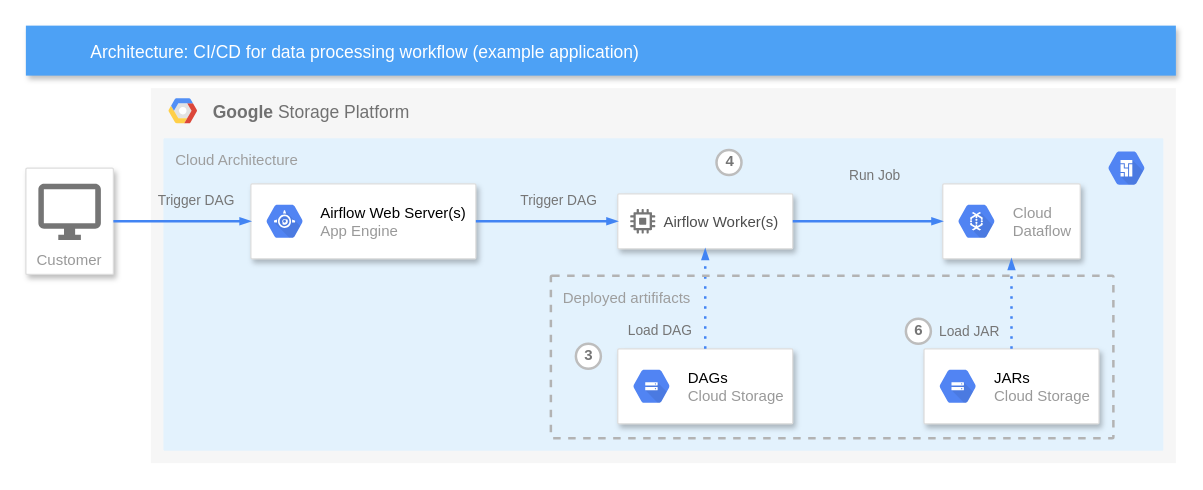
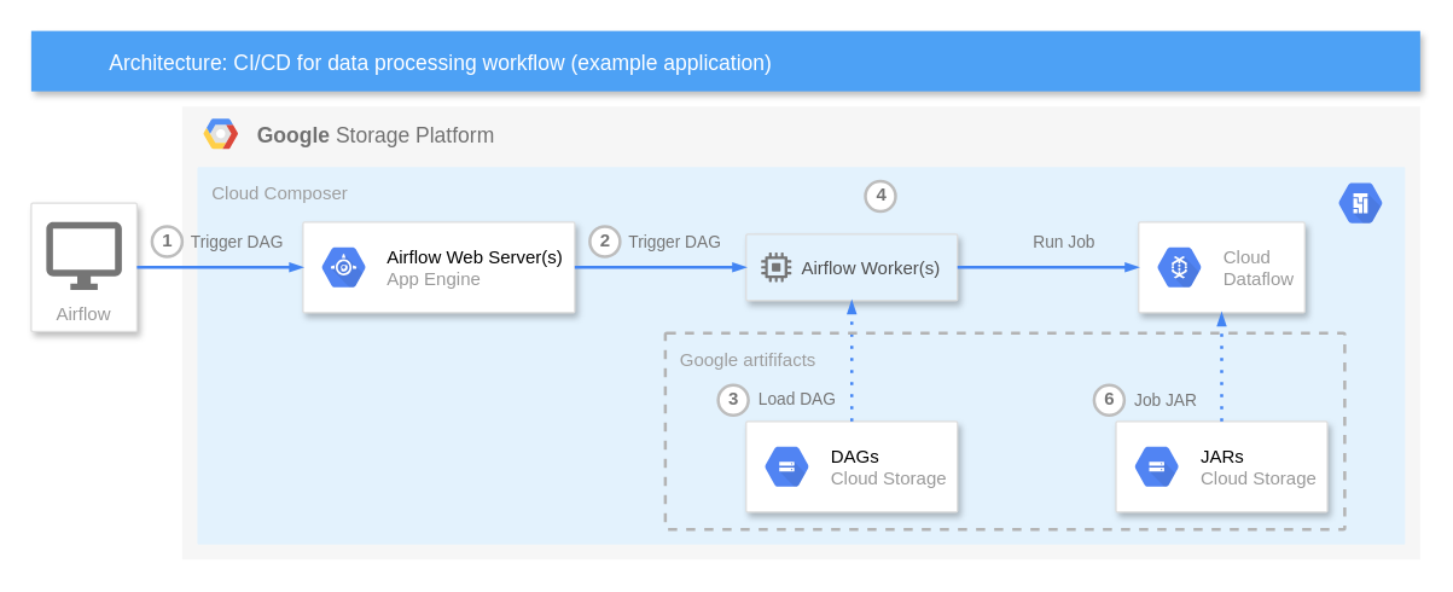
  <mxCell id="0" />
  <mxCell id="1" parent="0" />
  <mxCell id="2" value="&lt;b&gt;Google &lt;/b&gt;Storage Platform" style="fillColor=#F6F6F6;strokeColor=none;shadow=0;gradientColor=none;fontSize=14;align=left;spacing=10;fontColor=#717171;9E9E9E;verticalAlign=top;spacingTop=-4;fontStyle=0;spacingLeft=40;html=1;container=0;" parent="1" vertex="1"><mxGeometry x="120" y="70" width="820" height="300" as="geometry" /></mxCell>
- <mxCell id="3" value="Cloud Architecture" style="points=[[0,0,0],[0.25,0,0],[0.5,0,0],[0.75,0,0],[1,0,0],[1,0.25,0],[1,0.5,0],[1,0.75,0],[1,1,0],[0.75,1,0],[0.5,1,0],[0.25,1,0],[0,1,0],[0,0.75,0],[0,0.5,0],[0,0.25,0]];rounded=1;absoluteArcSize=1;arcSize=2;html=1;strokeColor=none;gradientColor=none;shadow=0;dashed=0;fontSize=12;fontColor=#9E9E9E;align=left;verticalAlign=top;spacing=10;spacingTop=-4;fillColor=#E3F2FD;" parent="1" vertex="1"><mxGeometry x="130.05" y="110" width="799.9" height="250" as="geometry" /></mxCell>
+ <mxCell id="3" value="Cloud Composer" style="points=[[0,0,0],[0.25,0,0],[0.5,0,0],[0.75,0,0],[1,0,0],[1,0.25,0],[1,0.5,0],[1,0.75,0],[1,1,0],[0.75,1,0],[0.5,1,0],[0.25,1,0],[0,1,0],[0,0.75,0],[0,0.5,0],[0,0.25,0]];rounded=1;absoluteArcSize=1;arcSize=2;html=1;strokeColor=none;gradientColor=none;shadow=0;dashed=0;fontSize=12;fontColor=#9E9E9E;align=left;verticalAlign=top;spacing=10;spacingTop=-4;fillColor=#E3F2FD;" parent="1" vertex="1"><mxGeometry x="130.05" y="110" width="799.9" height="250" as="geometry" /></mxCell>
  <mxCell id="4" value="Architecture: CI/CD for data processing workflow (example application)" style="fillColor=#4DA1F5;strokeColor=none;shadow=1;gradientColor=none;fontSize=14;align=left;spacingLeft=50;fontColor=#ffffff;" parent="1" vertex="1"><mxGeometry x="20" y="20" width="920" height="40" as="geometry" /></mxCell>
  <mxCell id="5" value="" style="group" parent="1" vertex="1" connectable="0"><mxGeometry x="493.5" y="154.5" width="140" height="44" as="geometry" /></mxCell>
- <mxCell id="6" value="        Airflow Worker(s)" style="strokeColor=#dddddd;shadow=1;strokeWidth=1;rounded=1;absoluteArcSize=1;arcSize=2;fontColor=#4D4D4D;" parent="5" vertex="1"><mxGeometry width="140" height="44" as="geometry" /></mxCell>
+ <mxCell id="6" value="        Airflow Worker(s)" style="strokeColor=#dddddd;shadow=1;strokeWidth=1;rounded=1;absoluteArcSize=1;arcSize=2;fontColor=#4D4D4D;fillColor=#e3f2fd;" parent="5" vertex="1"><mxGeometry width="140" height="44" as="geometry" /></mxCell>
  <mxCell id="7" value="" style="dashed=0;connectable=0;html=1;fillColor=#757575;strokeColor=none;shape=mxgraph.gcp2.compute_engine_icon;part=1;" parent="5" vertex="1"><mxGeometry x="10" y="12.25" width="20" height="19.5" as="geometry" /></mxCell>
  <mxCell id="8" value="" style="strokeColor=#dddddd;shadow=1;strokeWidth=1;rounded=1;absoluteArcSize=1;arcSize=2;fontColor=#4D4D4D;" parent="1" vertex="1"><mxGeometry x="493.5" y="278.5" width="140" height="60" as="geometry" /></mxCell>
  <mxCell id="9" value="&lt;font color=&quot;#000000&quot;&gt;DAGs&lt;/font&gt;&lt;br&gt;Cloud Storage" style="dashed=0;connectable=0;html=1;fillColor=#5184F3;strokeColor=none;shape=mxgraph.gcp2.hexIcon;prIcon=cloud_storage;part=1;labelPosition=right;verticalLabelPosition=middle;align=left;verticalAlign=middle;spacingLeft=5;fontColor=#999999;fontSize=12;" parent="8" vertex="1"><mxGeometry y="0.5" width="44" height="39" relative="1" as="geometry"><mxPoint x="5" y="-19.5" as="offset" /></mxGeometry></mxCell>
  <mxCell id="10" value="" style="strokeColor=#dddddd;shadow=1;strokeWidth=1;rounded=1;absoluteArcSize=1;arcSize=2;fontColor=#4D4D4D;" parent="1" vertex="1"><mxGeometry x="738.5" y="278.5" width="140" height="60" as="geometry" /></mxCell>
  <mxCell id="11" value="&lt;font color=&quot;#000000&quot;&gt;JARs&lt;/font&gt;&lt;br&gt;Cloud Storage" style="dashed=0;connectable=0;html=1;fillColor=#5184F3;strokeColor=none;shape=mxgraph.gcp2.hexIcon;prIcon=cloud_storage;part=1;labelPosition=right;verticalLabelPosition=middle;align=left;verticalAlign=middle;spacingLeft=5;fontColor=#999999;fontSize=12;" parent="10" vertex="1"><mxGeometry y="0.5" width="44" height="39" relative="1" as="geometry"><mxPoint x="5" y="-19.5" as="offset" /></mxGeometry></mxCell>
  <mxCell id="12" value="" style="strokeColor=#dddddd;shadow=1;strokeWidth=1;rounded=1;absoluteArcSize=1;arcSize=2;fontColor=#4D4D4D;" parent="1" vertex="1"><mxGeometry x="753.5" y="146.5" width="110" height="60" as="geometry" /></mxCell>
  <mxCell id="13" value="Cloud&#10;Dataflow" style="dashed=0;connectable=0;html=1;fillColor=#5184F3;strokeColor=none;shape=mxgraph.gcp2.hexIcon;prIcon=cloud_dataflow;part=1;labelPosition=right;verticalLabelPosition=middle;align=left;verticalAlign=middle;spacingLeft=5;fontColor=#999999;fontSize=12;" parent="12" vertex="1"><mxGeometry y="0.5" width="44" height="39" relative="1" as="geometry"><mxPoint x="5" y="-19.5" as="offset" /></mxGeometry></mxCell>
  <mxCell id="14" value="" style="edgeStyle=orthogonalEdgeStyle;fontSize=12;html=1;endArrow=blockThin;endFill=1;rounded=0;strokeWidth=2;endSize=4;startSize=4;dashed=0;strokeColor=#4284F3;exitX=1;exitY=0.5;exitDx=0;exitDy=0;entryX=0;entryY=0.5;entryDx=0;entryDy=0;" parent="1" source="6" target="12" edge="1"><mxGeometry width="100" relative="1" as="geometry"><mxPoint x="882" y="294.5" as="sourcePoint" /><mxPoint x="752" y="186.5" as="targetPoint" /></mxGeometry></mxCell>
  <mxCell id="15" value="" style="shape=mxgraph.gcp2.google_cloud_platform;fillColor=#F6F6F6;strokeColor=none;shadow=0;gradientColor=none;" parent="1" vertex="1"><mxGeometry x="134" y="78" width="23" height="20" as="geometry"><mxPoint x="20" y="10" as="offset" /></mxGeometry></mxCell>
  <mxCell id="16" value="" style="dashed=0;connectable=0;html=1;fillColor=#5184F3;strokeColor=none;shape=mxgraph.gcp2.hexIcon;prIcon=cloud_composer;part=1;labelPosition=right;verticalLabelPosition=middle;align=left;verticalAlign=middle;spacingLeft=5;fontColor=#999999;fontSize=12;" parent="1" vertex="1"><mxGeometry x="878.5" y="114.5" width="44" height="39" as="geometry" /></mxCell>
- <mxCell id="17" value="3" style="shape=ellipse;perimeter=ellipsePerimeter;strokeColor=#BDBDBD;strokeWidth=2;shadow=0;gradientColor=none;fontColor=#757575;align=center;html=1;fontStyle=1;spacingTop=-1;" parent="1" vertex="1"><mxGeometry x="460" y="274.5" width="20" height="20" as="geometry" /></mxCell>
+ <mxCell id="17" value="3" style="shape=ellipse;perimeter=ellipsePerimeter;strokeColor=#BDBDBD;strokeWidth=2;shadow=0;gradientColor=none;fontColor=#757575;align=center;html=1;fontStyle=1;spacingTop=-1;" parent="1" vertex="1"><mxGeometry x="475" y="254.5" width="20" height="20" as="geometry" /></mxCell>
  <mxCell id="18" value="Load DAG" style="strokeColor=none;fillColor=none;fontColor=#757575;align=left;html=1;fontStyle=0;fontSize=11;" parent="1" vertex="1"><mxGeometry x="500" y="249.5" width="64" height="29.54" as="geometry" /></mxCell>
  <mxCell id="19" value="6" style="shape=ellipse;perimeter=ellipsePerimeter;strokeColor=#BDBDBD;strokeWidth=2;shadow=0;gradientColor=none;fontColor=#757575;align=center;html=1;fontStyle=1;spacingTop=-1;" parent="1" vertex="1"><mxGeometry x="724" y="254.5" width="20" height="20" as="geometry" /></mxCell>
- <mxCell id="20" value="Load JAR" style="strokeColor=none;fillColor=none;fontColor=#757575;align=left;html=1;fontStyle=0;fontSize=11;" parent="1" vertex="1"><mxGeometry x="748.5" y="249.5" width="64.5" height="30" as="geometry" /></mxCell>
+ <mxCell id="20" value="Job JAR" style="strokeColor=none;fillColor=none;fontColor=#757575;align=left;html=1;fontStyle=0;fontSize=11;" parent="1" vertex="1"><mxGeometry x="748.5" y="249.5" width="64.5" height="30" as="geometry" /></mxCell>
  <mxCell id="21" value="4" style="shape=ellipse;perimeter=ellipsePerimeter;strokeColor=#BDBDBD;strokeWidth=2;shadow=0;gradientColor=none;fontColor=#757575;align=center;html=1;fontStyle=1;spacingTop=-1;" parent="1" vertex="1"><mxGeometry x="572.5" y="119.5" width="20" height="20" as="geometry" /></mxCell>
- <mxCell id="22" value="Run Job" style="strokeColor=none;fillColor=none;fontColor=#757575;align=left;html=1;fontStyle=0;fontSize=11;" parent="1" vertex="1"><mxGeometry x="676.5" y="124.5" width="65" height="30" as="geometry" /></mxCell>
- <mxCell id="23" value="Customer" style="strokeColor=#dddddd;shadow=1;strokeWidth=1;rounded=1;absoluteArcSize=1;arcSize=2;labelPosition=center;verticalLabelPosition=middle;align=center;verticalAlign=bottom;spacingLeft=0;fontColor=#999999;fontSize=12;whiteSpace=wrap;spacingBottom=2;" parent="1" vertex="1"><mxGeometry x="20" y="134" width="70" height="85" as="geometry" /></mxCell>
+ <mxCell id="22" value="Run Job" style="strokeColor=none;fillColor=none;fontColor=#757575;align=left;html=1;fontStyle=0;fontSize=11;" parent="1" vertex="1"><mxGeometry x="681.5" y="144.5" width="65" height="30" as="geometry" /></mxCell>
+ <mxCell id="23" value="Airflow" style="strokeColor=#dddddd;shadow=1;strokeWidth=1;rounded=1;absoluteArcSize=1;arcSize=2;labelPosition=center;verticalLabelPosition=middle;align=center;verticalAlign=bottom;spacingLeft=0;fontColor=#999999;fontSize=12;whiteSpace=wrap;spacingBottom=2;" parent="1" vertex="1"><mxGeometry x="20" y="134" width="70" height="85" as="geometry" /></mxCell>
  <mxCell id="24" value="" style="dashed=0;connectable=0;html=1;fillColor=#757575;strokeColor=none;shape=mxgraph.gcp2.desktop;part=1;" parent="23" vertex="1"><mxGeometry x="0.5" width="50" height="45" relative="1" as="geometry"><mxPoint x="-25" y="12.5" as="offset" /></mxGeometry></mxCell>
  <mxCell id="25" value="" style="strokeColor=#dddddd;shadow=1;strokeWidth=1;rounded=1;absoluteArcSize=1;arcSize=2;fontColor=#4D4D4D;" parent="1" vertex="1"><mxGeometry x="200" y="146.5" width="180" height="60" as="geometry" /></mxCell>
  <mxCell id="26" value="&lt;font color=&quot;#000000&quot;&gt;Airflow Web Server(s)&lt;/font&gt;&lt;br&gt;App Engine" style="dashed=0;connectable=0;html=1;fillColor=#5184F3;strokeColor=none;shape=mxgraph.gcp2.hexIcon;prIcon=app_engine;part=1;labelPosition=right;verticalLabelPosition=middle;align=left;verticalAlign=middle;spacingLeft=5;fontColor=#999999;fontSize=12;" parent="25" vertex="1"><mxGeometry y="0.5" width="44" height="39" relative="1" as="geometry"><mxPoint x="5" y="-19.5" as="offset" /></mxGeometry></mxCell>
+ <mxCell id="27" value="1" style="shape=ellipse;perimeter=ellipsePerimeter;strokeColor=#BDBDBD;strokeWidth=2;shadow=0;gradientColor=none;fontColor=#757575;align=center;html=1;fontStyle=1;spacingTop=-1;" parent="25" vertex="1"><mxGeometry x="-100.0" y="3" width="20" height="20" as="geometry" /></mxCell>
  <mxCell id="28" value="Trigger DAG" style="strokeColor=none;fillColor=none;fontColor=#757575;align=left;html=1;fontStyle=0;fontSize=11;" parent="25" vertex="1"><mxGeometry x="-76.0" y="-2" width="65" height="30" as="geometry" /></mxCell>
  <mxCell id="29" value="" style="edgeStyle=orthogonalEdgeStyle;fontSize=12;html=1;endArrow=blockThin;endFill=1;rounded=0;strokeWidth=2;endSize=4;startSize=4;dashed=0;strokeColor=#4284F3;exitX=1;exitY=0.5;exitDx=0;exitDy=0;entryX=0;entryY=0.5;entryDx=0;entryDy=0;" parent="1" source="25" target="6" edge="1"><mxGeometry width="100" relative="1" as="geometry"><mxPoint x="329.5" y="186" as="sourcePoint" /><mxPoint x="440" y="186.5" as="targetPoint" /></mxGeometry></mxCell>
  <mxCell id="30" value="" style="edgeStyle=orthogonalEdgeStyle;fontSize=12;html=1;endArrow=blockThin;endFill=1;rounded=0;strokeWidth=2;endSize=4;startSize=4;dashed=0;strokeColor=#4284F3;exitX=1;exitY=0.5;exitDx=0;exitDy=0;entryX=0;entryY=0.5;entryDx=0;entryDy=0;" parent="1" source="23" target="25" edge="1"><mxGeometry width="100" relative="1" as="geometry"><mxPoint x="95.5" y="220" as="sourcePoint" /><mxPoint x="195.5" y="220" as="targetPoint" /></mxGeometry></mxCell>
+ <mxCell id="31" value="2" style="shape=ellipse;perimeter=ellipsePerimeter;strokeColor=#BDBDBD;strokeWidth=2;shadow=0;gradientColor=none;fontColor=#757575;align=center;html=1;fontStyle=1;spacingTop=-1;" parent="1" vertex="1"><mxGeometry x="390" y="149.5" width="20" height="20" as="geometry" /></mxCell>
  <mxCell id="32" value="Trigger DAG" style="strokeColor=none;fillColor=none;fontColor=#757575;align=left;html=1;fontStyle=0;fontSize=11;" parent="1" vertex="1"><mxGeometry x="414" y="144.5" width="65" height="30" as="geometry" /></mxCell>
  <mxCell id="33" value="" style="edgeStyle=orthogonalEdgeStyle;fontSize=12;html=1;endArrow=blockThin;endFill=1;rounded=0;strokeWidth=2;endSize=4;startSize=4;dashed=1;dashPattern=1 3;strokeColor=#4284F3;exitX=0.5;exitY=0;exitDx=0;exitDy=0;" parent="1" source="8" target="6" edge="1"><mxGeometry width="100" relative="1" as="geometry"><mxPoint x="510" y="310" as="sourcePoint" /><mxPoint x="610" y="310" as="targetPoint" /></mxGeometry></mxCell>
  <mxCell id="34" value="" style="edgeStyle=orthogonalEdgeStyle;fontSize=12;html=1;endArrow=blockThin;endFill=1;rounded=0;strokeWidth=2;endSize=4;startSize=4;dashed=1;dashPattern=1 3;strokeColor=#4284F3;exitX=0.5;exitY=0;exitDx=0;exitDy=0;" parent="1" source="10" target="12" edge="1"><mxGeometry width="100" relative="1" as="geometry"><mxPoint x="510" y="310" as="sourcePoint" /><mxPoint x="610" y="310" as="targetPoint" /></mxGeometry></mxCell>
- <mxCell id="35" value="Deployed artififacts" style="rounded=1;absoluteArcSize=1;arcSize=2;html=1;gradientColor=none;shadow=0;dashed=1;fontSize=12;fontColor=#9E9E9E;align=left;verticalAlign=top;spacing=10;spacingTop=-4;fillColor=none;strokeWidth=2;strokeColor=#B3B3B3;" vertex="1" parent="1"><mxGeometry x="440" y="220" width="450" height="130" as="geometry" /></mxCell>
+ <mxCell id="35" value="Google artififacts" style="rounded=1;absoluteArcSize=1;arcSize=2;html=1;gradientColor=none;shadow=0;dashed=1;fontSize=12;fontColor=#9E9E9E;align=left;verticalAlign=top;spacing=10;spacingTop=-4;fillColor=none;strokeWidth=2;strokeColor=#B3B3B3;" vertex="1" parent="1"><mxGeometry x="440" y="220" width="450" height="130" as="geometry" /></mxCell>
